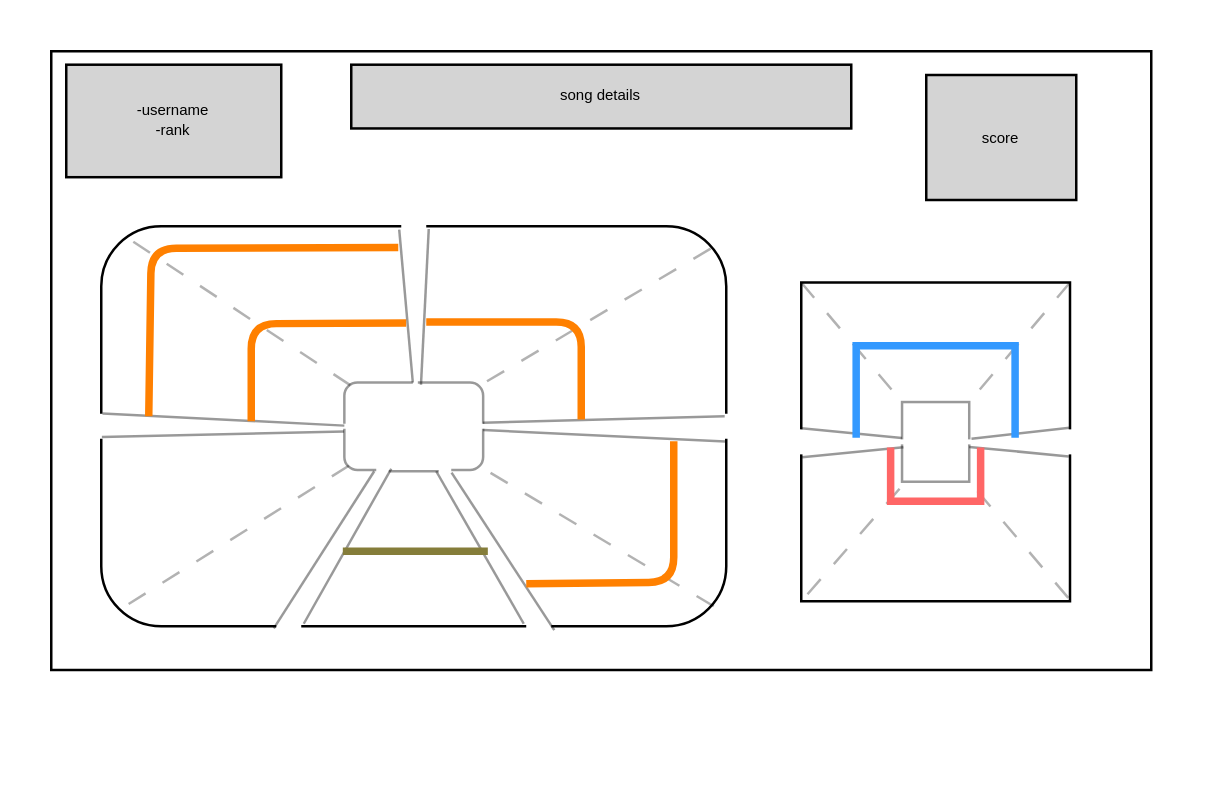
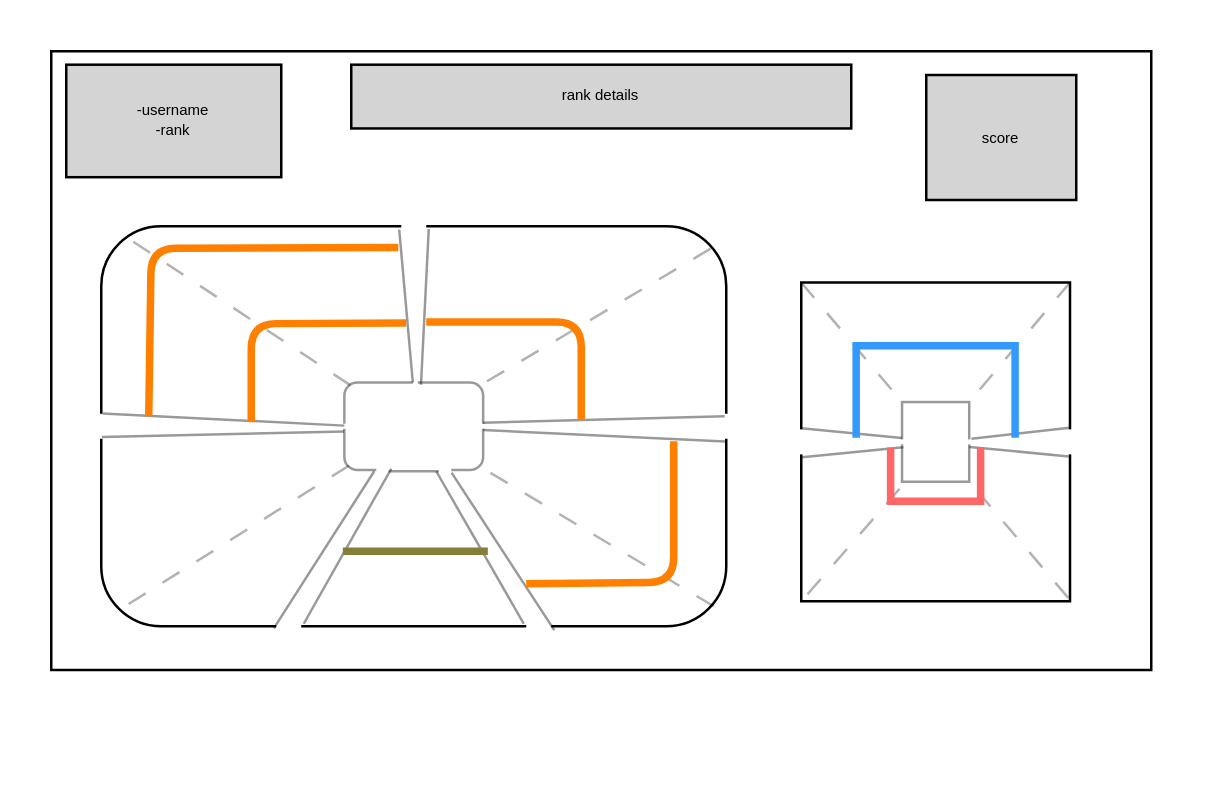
  <mxCell id="0" />
  <mxCell id="1" parent="0" />
  <mxCell id="2" value="" style="whiteSpace=wrap;html=1;imageWidth=16;fillOpacity=100;imageHeight=9;aspect=fixed;movable=0;resizable=0;rotatable=0;deletable=0;editable=0;locked=1;connectable=0;" vertex="1" parent="1"><mxGeometry x="20" y="20" width="440" height="247.5" as="geometry" /></mxCell>
  <mxCell id="3" value="" style="rounded=1;whiteSpace=wrap;html=1;" vertex="1" parent="1"><mxGeometry x="40" y="90" width="250" height="160" as="geometry" /></mxCell>
  <mxCell id="4" value="" style="rounded=0;whiteSpace=wrap;html=1;strokeColor=none;" vertex="1" parent="1"><mxGeometry x="160" y="78.75" width="10" height="182.5" as="geometry" /></mxCell>
  <mxCell id="5" value="" style="rounded=0;whiteSpace=wrap;html=1;strokeColor=none;" vertex="1" parent="1"><mxGeometry x="110" y="139.99" width="110" height="121.26" as="geometry" /></mxCell>
  <mxCell id="6" value="" style="rounded=0;whiteSpace=wrap;html=1;strokeColor=none;rotation=-90;" vertex="1" parent="1"><mxGeometry x="163.06" y="40.94" width="10" height="258.13" as="geometry" /></mxCell>
  <mxCell id="7" value="" style="whiteSpace=wrap;html=1;" vertex="1" parent="1"><mxGeometry x="320" y="112.5" width="107.5" height="127.5" as="geometry" /></mxCell>
  <mxCell id="8" value="" style="rounded=0;whiteSpace=wrap;html=1;strokeColor=none;rotation=-90;" vertex="1" parent="1"><mxGeometry x="371.75" y="117" width="10" height="118.51" as="geometry" /></mxCell>
  <mxCell id="9" value="" style="rounded=1;whiteSpace=wrap;html=1;opacity=40;aspect=fixed;" vertex="1" parent="1"><mxGeometry x="137.24" y="152.5" width="55.52" height="35" as="geometry" /></mxCell>
  <mxCell id="10" value="" style="rounded=0;whiteSpace=wrap;html=1;strokeColor=none;" vertex="1" parent="1"><mxGeometry x="164.63" y="90" width="2" height="160" as="geometry" /></mxCell>
  <mxCell id="11" value="" style="rounded=0;whiteSpace=wrap;html=1;strokeColor=none;" vertex="1" parent="1"><mxGeometry x="150" y="160.32" width="30" height="59.68" as="geometry" /></mxCell>
  <mxCell id="12" value="" style="rounded=0;whiteSpace=wrap;html=1;strokeColor=none;rotation=90;" vertex="1" parent="1"><mxGeometry x="160" y="90" width="2" height="160" as="geometry" /></mxCell>
  <mxCell id="13" value="-username&lt;br&gt;-rank" style="rounded=0;whiteSpace=wrap;fillColor=#D4D4D4;html=1;fontSize=6;" vertex="1" parent="1"><mxGeometry x="26" y="25.38" width="86" height="45" as="geometry" /></mxCell>
- <mxCell id="14" value="song details" style="rounded=0;whiteSpace=wrap;fillColor=#D4D4D4;html=1;fontSize=6;" vertex="1" parent="1"><mxGeometry x="140" y="25.38" width="200" height="25.5" as="geometry" /></mxCell>
+ <mxCell id="14" value="rank details" style="rounded=0;whiteSpace=wrap;fillColor=#D4D4D4;html=1;fontSize=6;" vertex="1" parent="1"><mxGeometry x="140" y="25.38" width="200" height="25.5" as="geometry" /></mxCell>
  <mxCell id="15" value="score" style="rounded=0;whiteSpace=wrap;fillColor=#D4D4D4;html=1;fontSize=6;" vertex="1" parent="1"><mxGeometry x="370" y="29.5" width="60" height="50" as="geometry" /></mxCell>
  <mxCell id="16" value="" style="endArrow=none;html=1;rounded=0;opacity=40;exitX=0.045;exitY=0.051;exitDx=0;exitDy=0;exitPerimeter=0;entryX=0.002;entryY=0.468;entryDx=0;entryDy=0;entryPerimeter=0;" edge="1" parent="1" target="3"><mxGeometry width="50" height="50" relative="1" as="geometry"><mxPoint x="137.238" y="169.745" as="sourcePoint" /><mxPoint x="47.75" y="112.5" as="targetPoint" /></mxGeometry></mxCell>
  <mxCell id="17" value="" style="endArrow=none;html=1;rounded=0;opacity=40;entryX=0.002;entryY=0.468;entryDx=0;entryDy=0;entryPerimeter=0;exitX=-0.081;exitY=0.069;exitDx=0;exitDy=0;exitPerimeter=0;" edge="1" parent="1" source="4"><mxGeometry width="50" height="50" relative="1" as="geometry"><mxPoint x="165.11" y="102.5" as="sourcePoint" /><mxPoint x="164.63" y="152.5" as="targetPoint" /></mxGeometry></mxCell>
  <mxCell id="18" value="" style="endArrow=none;html=1;rounded=0;opacity=40;entryX=0.552;entryY=0.025;entryDx=0;entryDy=0;entryPerimeter=0;exitX=0.524;exitY=0.007;exitDx=0;exitDy=0;exitPerimeter=0;" edge="1" parent="1" source="3" target="9"><mxGeometry width="50" height="50" relative="1" as="geometry"><mxPoint x="169" y="101" as="sourcePoint" /><mxPoint x="174.63" y="162.5" as="targetPoint" /></mxGeometry></mxCell>
  <mxCell id="19" value="" style="endArrow=none;html=1;rounded=0;opacity=40;entryX=-0.222;entryY=0.302;entryDx=0;entryDy=0;entryPerimeter=0;exitX=0.904;exitY=0.97;exitDx=0;exitDy=0;exitPerimeter=0;" edge="1" parent="1" source="6" target="12"><mxGeometry width="50" height="50" relative="1" as="geometry"><mxPoint x="181" y="101" as="sourcePoint" /><mxPoint x="178" y="163" as="targetPoint" /></mxGeometry></mxCell>
  <mxCell id="20" value="" style="endArrow=none;html=1;rounded=0;opacity=40;entryX=-0.222;entryY=0.302;entryDx=0;entryDy=0;entryPerimeter=0;exitX=-0.114;exitY=0.971;exitDx=0;exitDy=0;exitPerimeter=0;" edge="1" parent="1" source="6"><mxGeometry width="50" height="50" relative="1" as="geometry"><mxPoint x="288.76" y="168.51" as="sourcePoint" /><mxPoint x="192.76" y="171.51" as="targetPoint" /></mxGeometry></mxCell>
  <mxCell id="21" value="" style="endArrow=none;html=1;rounded=0;opacity=40;exitX=-0.002;exitY=0.559;exitDx=0;exitDy=0;exitPerimeter=0;entryX=0.001;entryY=0.527;entryDx=0;entryDy=0;entryPerimeter=0;" edge="1" parent="1" source="9" target="3"><mxGeometry width="50" height="50" relative="1" as="geometry"><mxPoint x="137.24" y="178.49" as="sourcePoint" /><mxPoint x="40" y="174" as="targetPoint" /></mxGeometry></mxCell>
  <mxCell id="22" value="" style="endArrow=none;html=1;rounded=0;opacity=40;entryX=1.004;entryY=0.473;entryDx=0;entryDy=0;entryPerimeter=0;exitX=1.011;exitY=0.92;exitDx=0;exitDy=0;exitPerimeter=0;" edge="1" parent="1" source="5" target="11"><mxGeometry width="50" height="50" relative="1" as="geometry"><mxPoint x="263.87" y="191.99" as="sourcePoint" /><mxPoint x="166.63" y="187.5" as="targetPoint" /></mxGeometry></mxCell>
  <mxCell id="23" value="" style="endArrow=none;html=1;rounded=0;opacity=40;entryX=-0.027;entryY=0.464;entryDx=0;entryDy=0;entryPerimeter=0;exitX=-0.009;exitY=0.914;exitDx=0;exitDy=0;exitPerimeter=0;" edge="1" parent="1" source="5" target="11"><mxGeometry width="50" height="50" relative="1" as="geometry"><mxPoint x="167.82" y="249.5" as="sourcePoint" /><mxPoint x="163.45" y="187" as="targetPoint" /></mxGeometry></mxCell>
  <mxCell id="24" value="" style="endArrow=none;html=1;rounded=0;opacity=30;exitX=0.032;exitY=0.951;exitDx=0;exitDy=0;exitPerimeter=0;entryX=0.029;entryY=0.959;entryDx=0;entryDy=0;entryPerimeter=0;jumpSize=8;dashed=1;dashPattern=8 8;" edge="1" parent="1" source="9" target="3"><mxGeometry width="50" height="50" relative="1" as="geometry"><mxPoint x="147" y="210" as="sourcePoint" /><mxPoint x="50" y="212" as="targetPoint" /></mxGeometry></mxCell>
  <mxCell id="25" value="" style="endArrow=none;html=1;rounded=0;opacity=30;exitX=0.975;exitY=0.056;exitDx=0;exitDy=0;exitPerimeter=0;jumpSize=8;dashed=1;dashPattern=8 8;entryX=0.959;entryY=0.051;entryDx=0;entryDy=0;entryPerimeter=0;" edge="1" parent="1" source="3" target="9"><mxGeometry width="50" height="50" relative="1" as="geometry"><mxPoint x="282" y="95.5" as="sourcePoint" /><mxPoint x="190" y="150" as="targetPoint" /></mxGeometry></mxCell>
  <mxCell id="26" value="" style="endArrow=none;html=1;rounded=0;opacity=30;exitX=0.042;exitY=0.03;exitDx=0;exitDy=0;exitPerimeter=0;jumpSize=8;dashed=1;dashPattern=8 8;entryX=0.041;entryY=0.028;entryDx=0;entryDy=0;entryPerimeter=0;" edge="1" parent="1" source="9" target="3"><mxGeometry width="50" height="50" relative="1" as="geometry"><mxPoint x="160" y="65.93" as="sourcePoint" /><mxPoint x="66" y="120.93" as="targetPoint" /></mxGeometry></mxCell>
  <mxCell id="27" value="" style="endArrow=none;html=1;rounded=0;opacity=30;exitX=0.98;exitY=0.95;exitDx=0;exitDy=0;exitPerimeter=0;jumpSize=8;dashed=1;dashPattern=8 8;entryX=0.966;entryY=0.951;entryDx=0;entryDy=0;entryPerimeter=0;" edge="1" parent="1" source="3" target="9"><mxGeometry width="50" height="50" relative="1" as="geometry"><mxPoint x="280" y="247.5" as="sourcePoint" /><mxPoint x="190" y="190" as="targetPoint" /></mxGeometry></mxCell>
  <mxCell id="28" value="" style="whiteSpace=wrap;html=1;aspect=fixed;opacity=40;" vertex="1" parent="1"><mxGeometry x="360.32" y="160.32" width="26.87" height="31.87" as="geometry" /></mxCell>
  <mxCell id="29" value="" style="rounded=0;whiteSpace=wrap;html=1;strokeColor=none;rotation=-90;" vertex="1" parent="1"><mxGeometry x="372.75" y="117" width="2" height="118.51" as="geometry" /></mxCell>
  <mxCell id="30" value="" style="endArrow=none;html=1;rounded=0;opacity=30;exitX=1;exitY=0;exitDx=0;exitDy=0;jumpSize=8;dashed=1;dashPattern=8 8;entryX=1;entryY=0;entryDx=0;entryDy=0;" edge="1" parent="1" source="7" target="28"><mxGeometry width="50" height="50" relative="1" as="geometry"><mxPoint x="475.75" y="105.32" as="sourcePoint" /><mxPoint x="381.75" y="160.32" as="targetPoint" /></mxGeometry></mxCell>
  <mxCell id="31" value="" style="endArrow=none;html=1;rounded=0;opacity=30;exitX=0;exitY=0;exitDx=0;exitDy=0;jumpSize=8;dashed=1;dashPattern=8 8;entryX=0;entryY=0;entryDx=0;entryDy=0;" edge="1" parent="1" source="7" target="28"><mxGeometry width="50" height="50" relative="1" as="geometry"><mxPoint x="397.25" y="117" as="sourcePoint" /><mxPoint x="356.25" y="164" as="targetPoint" /></mxGeometry></mxCell>
  <mxCell id="32" value="" style="endArrow=none;html=1;rounded=0;opacity=30;exitX=0;exitY=0;exitDx=0;exitDy=0;jumpSize=8;dashed=1;dashPattern=8 8;entryX=0;entryY=0;entryDx=0;entryDy=0;" edge="1" parent="1"><mxGeometry width="50" height="50" relative="1" as="geometry"><mxPoint x="390.5" y="196" as="sourcePoint" /><mxPoint x="430.5" y="243" as="targetPoint" /></mxGeometry></mxCell>
  <mxCell id="33" value="" style="endArrow=none;html=1;rounded=0;opacity=30;exitX=1;exitY=0;exitDx=0;exitDy=0;jumpSize=8;dashed=1;dashPattern=8 8;entryX=1;entryY=0;entryDx=0;entryDy=0;" edge="1" parent="1"><mxGeometry width="50" height="50" relative="1" as="geometry"><mxPoint x="359.32" y="195" as="sourcePoint" /><mxPoint x="318.32" y="242" as="targetPoint" /></mxGeometry></mxCell>
  <mxCell id="34" value="" style="endArrow=none;html=1;rounded=0;opacity=40;exitX=1.294;exitY=0.386;exitDx=0;exitDy=0;exitPerimeter=0;entryX=0.001;entryY=0.457;entryDx=0;entryDy=0;entryPerimeter=0;" edge="1" parent="1" source="29" target="7"><mxGeometry width="50" height="50" relative="1" as="geometry"><mxPoint x="416.238" y="178.625" as="sourcePoint" /><mxPoint x="320" y="173.88" as="targetPoint" /></mxGeometry></mxCell>
  <mxCell id="35" value="" style="endArrow=none;html=1;rounded=0;opacity=40;exitX=0.142;exitY=-0.081;exitDx=0;exitDy=0;entryX=-0.119;entryY=0.024;entryDx=0;entryDy=0;entryPerimeter=0;exitPerimeter=0;" edge="1" parent="1" source="38" target="8"><mxGeometry width="50" height="50" relative="1" as="geometry"><mxPoint x="370" y="185" as="sourcePoint" /><mxPoint x="330" y="181" as="targetPoint" /></mxGeometry></mxCell>
  <mxCell id="36" value="" style="endArrow=none;html=1;rounded=0;opacity=40;exitX=1.066;exitY=0.927;exitDx=0;exitDy=0;exitPerimeter=0;entryX=1.109;entryY=0.621;entryDx=0;entryDy=0;entryPerimeter=0;" edge="1" parent="1" source="8" target="29"><mxGeometry width="50" height="50" relative="1" as="geometry"><mxPoint x="427.5" y="178.26" as="sourcePoint" /><mxPoint x="387.5" y="174.26" as="targetPoint" /></mxGeometry></mxCell>
  <mxCell id="37" value="" style="endArrow=none;html=1;rounded=0;opacity=40;exitX=-0.082;exitY=0.924;exitDx=0;exitDy=0;exitPerimeter=0;entryX=1.109;entryY=0.621;entryDx=0;entryDy=0;entryPerimeter=0;" edge="1" parent="1" source="8"><mxGeometry width="50" height="50" relative="1" as="geometry"><mxPoint x="426.19" y="174.26" as="sourcePoint" /><mxPoint x="387.19" y="178.26" as="targetPoint" /></mxGeometry></mxCell>
  <mxCell id="38" value="" style="shape=partialRectangle;whiteSpace=wrap;html=1;bottom=1;right=1;left=1;top=0;fillColor=none;routingCenterX=-0.5;aspect=fixed;strokeColor=#FF6666;strokeWidth=3;" vertex="1" parent="1"><mxGeometry x="355.75" y="180" width="36" height="20" as="geometry" /></mxCell>
  <mxCell id="39" value="" style="shape=partialRectangle;whiteSpace=wrap;html=1;bottom=1;right=1;left=1;top=0;fillColor=none;routingCenterX=-0.5;aspect=fixed;strokeColor=#3399FF;flipV=1;strokeWidth=3;" vertex="1" parent="1"><mxGeometry x="341.97" y="137.81" width="63.57" height="35.32" as="geometry" /></mxCell>
  <mxCell id="40" value="" style="curved=0;endArrow=none;html=1;rounded=1;strokeColor=#FF8000;endFill=0;exitX=-1.334;exitY=0.242;exitDx=0;exitDy=0;exitPerimeter=0;strokeWidth=3;" edge="1" parent="1" source="10"><mxGeometry width="50" height="50" relative="1" as="geometry"><mxPoint x="183.06" y="112.5" as="sourcePoint" /><mxPoint x="100" y="168" as="targetPoint" /><Array as="points"><mxPoint x="100" y="129" /></Array></mxGeometry></mxCell>
  <mxCell id="41" value="" style="curved=0;endArrow=none;html=1;rounded=1;strokeColor=#FF8000;endFill=0;exitX=-1.334;exitY=0.242;exitDx=0;exitDy=0;exitPerimeter=0;strokeWidth=3;" edge="1" parent="1"><mxGeometry width="50" height="50" relative="1" as="geometry"><mxPoint x="170" y="128.25" as="sourcePoint" /><mxPoint x="232" y="167.25" as="targetPoint" /><Array as="points"><mxPoint x="232" y="128.25" /></Array></mxGeometry></mxCell>
  <mxCell id="42" value="" style="curved=0;endArrow=none;html=1;rounded=1;strokeColor=#FF8000;endFill=0;exitX=-0.119;exitY=0.108;exitDx=0;exitDy=0;exitPerimeter=0;strokeWidth=3;" edge="1" parent="1" source="4"><mxGeometry width="50" height="50" relative="1" as="geometry"><mxPoint x="122" y="98.81" as="sourcePoint" /><mxPoint x="59" y="166" as="targetPoint" /><Array as="points"><mxPoint x="60" y="98.81" /></Array></mxGeometry></mxCell>
  <mxCell id="43" value="" style="curved=0;endArrow=none;html=1;rounded=1;strokeColor=#FF8000;endFill=0;strokeWidth=3;" edge="1" parent="1"><mxGeometry width="50" height="50" relative="1" as="geometry"><mxPoint x="210" y="233" as="sourcePoint" /><mxPoint x="269" y="176" as="targetPoint" /><Array as="points"><mxPoint x="269" y="232.44" /></Array></mxGeometry></mxCell>
  <mxCell id="44" value="" style="endArrow=none;html=1;rounded=0;entryX=0.909;entryY=0.907;entryDx=0;entryDy=0;entryPerimeter=0;" edge="1" parent="1" target="5"><mxGeometry width="50" height="50" relative="1" as="geometry"><mxPoint x="120" y="250" as="sourcePoint" /><mxPoint x="170" y="200" as="targetPoint" /></mxGeometry></mxCell>
  <mxCell id="45" value="" style="endArrow=none;html=1;rounded=0;opacity=40;" edge="1" parent="1"><mxGeometry width="50" height="50" relative="1" as="geometry"><mxPoint x="155" y="188" as="sourcePoint" /><mxPoint x="175" y="188" as="targetPoint" /></mxGeometry></mxCell>
  <mxCell id="46" value="" style="endArrow=none;html=1;rounded=0;opacity=40;" edge="1" parent="1"><mxGeometry width="50" height="50" relative="1" as="geometry"><mxPoint x="121" y="249" as="sourcePoint" /><mxPoint x="156" y="187" as="targetPoint" /></mxGeometry></mxCell>
  <mxCell id="47" value="" style="endArrow=none;html=1;rounded=0;opacity=40;" edge="1" parent="1"><mxGeometry width="50" height="50" relative="1" as="geometry"><mxPoint x="209" y="249" as="sourcePoint" /><mxPoint x="174" y="188" as="targetPoint" /></mxGeometry></mxCell>
  <mxCell id="48" value="" style="endArrow=none;html=1;rounded=0;strokeColor=#857D3A;strokeWidth=3;" edge="1" parent="1"><mxGeometry width="50" height="50" relative="1" as="geometry"><mxPoint x="136.63" y="220" as="sourcePoint" /><mxPoint x="194.63" y="220" as="targetPoint" /></mxGeometry></mxCell>
